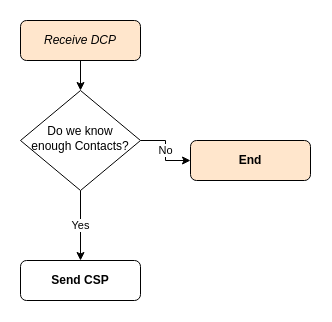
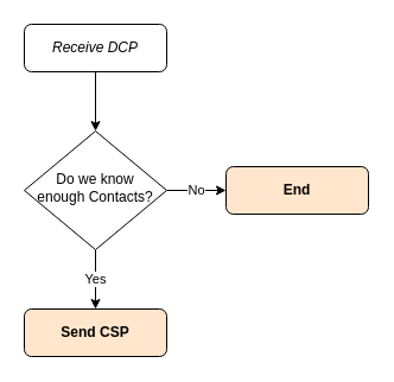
  <mxCell id="0" />
  <mxCell id="1" parent="0" />
  <mxCell id="2" value="" style="edgeStyle=orthogonalEdgeStyle;rounded=0;orthogonalLoop=1;jettySize=auto;html=1;" edge="1" parent="1" source="3" target="6"><mxGeometry relative="1" as="geometry" /></mxCell>
- <mxCell id="3" value="Receive DCP" style="rounded=1;whiteSpace=wrap;html=1;fontSize=12;glass=0;strokeWidth=1;shadow=0;fontStyle=2;fillColor=#ffe6cc;" vertex="1" parent="1"><mxGeometry x="20" y="20" width="120" height="40" as="geometry" /></mxCell>
+ <mxCell id="3" value="Receive DCP" style="rounded=1;whiteSpace=wrap;html=1;fontSize=12;glass=0;strokeWidth=1;shadow=0;fontStyle=2" vertex="1" parent="1"><mxGeometry x="20" y="20" width="120" height="40" as="geometry" /></mxCell>
  <mxCell id="4" value="No" style="edgeStyle=orthogonalEdgeStyle;rounded=0;orthogonalLoop=1;jettySize=auto;html=1;" edge="1" parent="1" source="6" target="7"><mxGeometry relative="1" as="geometry" /></mxCell>
  <mxCell id="5" value="Yes" style="edgeStyle=orthogonalEdgeStyle;rounded=0;orthogonalLoop=1;jettySize=auto;html=1;" edge="1" parent="1" source="6" target="8"><mxGeometry relative="1" as="geometry" /></mxCell>
- <mxCell id="6" value="&lt;div&gt;Do we know &lt;br&gt;&lt;/div&gt;&lt;div&gt;enough Contacts?&lt;/div&gt;" style="rhombus;whiteSpace=wrap;html=1;shadow=0;fontFamily=Helvetica;fontSize=12;align=center;strokeWidth=1;spacing=6;spacingTop=-4;" vertex="1" parent="1"><mxGeometry x="20" y="90" width="120" height="100" as="geometry" /></mxCell>
+ <mxCell id="6" value="&lt;div&gt;Do we know &lt;br&gt;&lt;/div&gt;&lt;div&gt;enough Contacts?&lt;/div&gt;" style="rhombus;whiteSpace=wrap;html=1;shadow=0;fontFamily=Helvetica;fontSize=12;align=center;strokeWidth=1;spacing=6;spacingTop=-4;" vertex="1" parent="1"><mxGeometry x="20" y="110" width="120" height="100" as="geometry" /></mxCell>
  <mxCell id="7" value="End" style="rounded=1;whiteSpace=wrap;html=1;fontSize=12;glass=0;strokeWidth=1;shadow=0;fontStyle=1;fillColor=#ffe6cc;" vertex="1" parent="1"><mxGeometry x="190" y="140" width="120" height="40" as="geometry" /></mxCell>
- <mxCell id="8" value="Send CSP" style="rounded=1;whiteSpace=wrap;html=1;fontSize=12;glass=0;strokeWidth=1;shadow=0;fontStyle=1" vertex="1" parent="1"><mxGeometry x="20" y="260" width="120" height="40" as="geometry" /></mxCell>
+ <mxCell id="8" value="Send CSP" style="rounded=1;whiteSpace=wrap;html=1;fontSize=12;glass=0;strokeWidth=1;shadow=0;fontStyle=1;fillColor=#ffe6cc;" vertex="1" parent="1"><mxGeometry x="20" y="260" width="120" height="40" as="geometry" /></mxCell>
